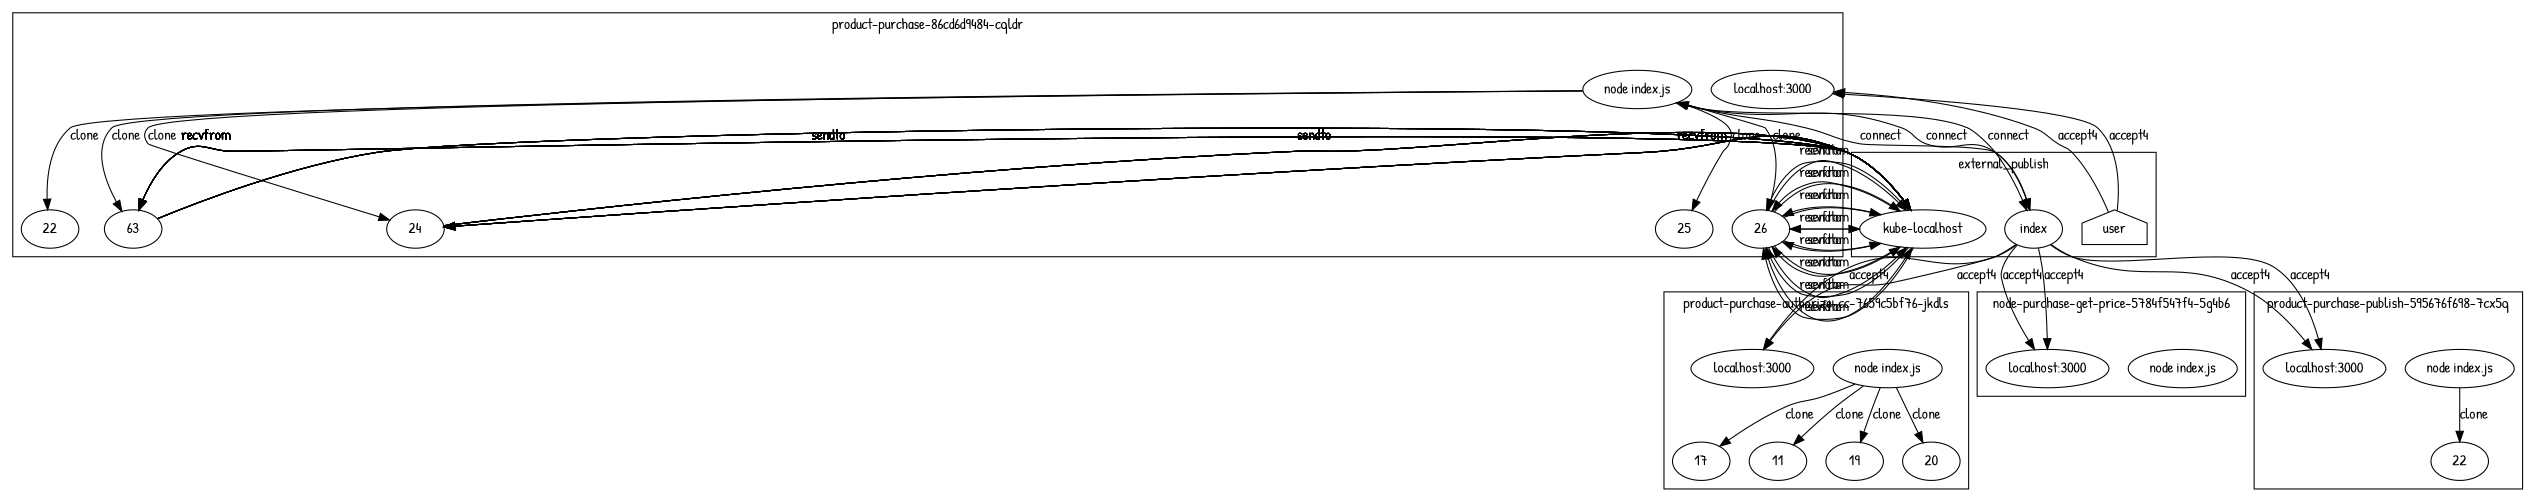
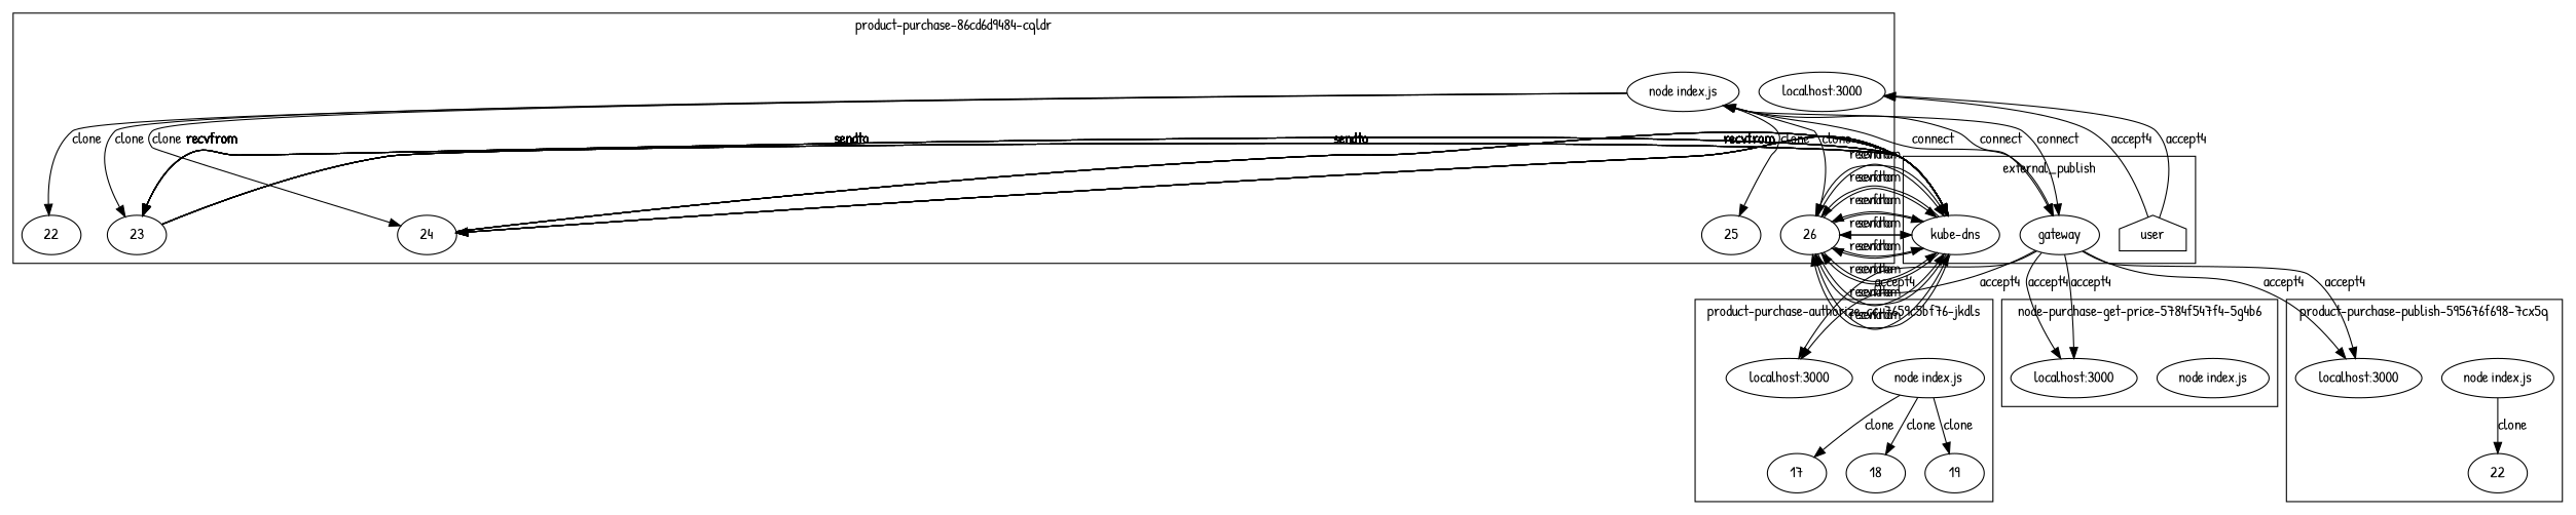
  digraph {
    fontname="Patrick Hand"
    node [fontname="Patrick Hand"]
    edge [fontname="Patrick Hand"]
    n1 [label="node index.js"]
    n2 [label=17]
-   n3 [label=11]
+   n3 [label=18]
    n4 [label=19]
-   n5 [label=20]
    n6 [label="localhost:3000"]
    n7 [label="node index.js"]
    n8 [label=22]
-   n9 [label=63]
+   n9 [label=23]
    n10 [label=24]
    n11 [label=25]
    n12 [label=26]
    n13 [label="localhost:3000"]
    n14 [label="node index.js"]
    n15 [label="localhost:3000"]
    n16 [label="node index.js"]
    n17 [label=22]
    n18 [label="localhost:3000"]
-   n19 [label=index]
-   n20 [label="kube-localhost"]
+   n19 [label=gateway]
+   n20 [label="kube-dns"]
    user [shape=house]
    subgraph cluster_1 {
      label=" product-purchase-authorize-cc-7659c5bf76-jkdls "
      n1
      n2
      n3
      n4
-     n5
      n6
    }
    subgraph cluster_2 {
      label=" product-purchase-86cd6d9484-cqldr "
      n7
      n8
      n9
      n10
      n11
      n12
      n13
    }
    subgraph cluster_3 {
      label=" node-purchase-get-price-5784f547f4-5g4b6 "
      n14
      n15
    }
    subgraph cluster_4 {
      label=" product-purchase-publish-595676f698-7cx5q "
      n16
      n17
      n18
    }
    subgraph cluster_5 {
      label=external_publish
      n19
      n20
      user
    }
    n1 -> n2 [label=clone]
    n1 -> n3 [label=clone]
    n1 -> n4 [label=clone]
-   n1 -> n5 [label=clone]
    n7 -> n8 [label=clone]
    n7 -> n9 [label=clone]
    n7 -> n10 [label=clone]
    n7 -> n11 [label=clone]
    n7 -> n12 [label=clone]
    n7 -> n19 [dir=both label=connect]
    n7 -> n19 [dir=both label=connect]
    n7 -> n19 [dir=both label=connect]
    n9 -> n20 [label=sendto]
    n9 -> n20 [label=sendto]
    n9 -> n20 [label=sendto]
    n9 -> n20 [label=sendto]
    n9 -> n20 [label=sendto]
    n9 -> n20 [label=sendto]
    n9 -> n20 [label=sendto]
    n9 -> n20 [label=sendto]
    n10 -> n20 [label=sendto]
    n10 -> n20 [label=sendto]
    n10 -> n20 [label=sendto]
    n10 -> n20 [label=sendto]
    n10 -> n20 [label=sendto]
    n10 -> n20 [label=sendto]
    n10 -> n20 [label=sendto]
    n10 -> n20 [label=sendto]
    n12 -> n20 [label=sendto]
    n12 -> n20 [label=sendto]
    n12 -> n20 [label=sendto]
    n12 -> n20 [label=sendto]
    n12 -> n20 [label=sendto]
    n12 -> n20 [label=sendto]
    n12 -> n20 [label=sendto]
    n12 -> n20 [label=sendto]
    n16 -> n17 [label=clone]
    n19 -> n6 [label=accept4]
    n19 -> n6 [label=accept4]
    n19 -> n15 [label=accept4]
    n19 -> n15 [label=accept4]
    n19 -> n18 [label=accept4]
    n19 -> n18 [label=accept4]
    n20 -> n9 [label=recvfrom]
    n20 -> n9 [label=recvfrom]
    n20 -> n9 [label=recvfrom]
    n20 -> n9 [label=recvfrom]
    n20 -> n9 [label=recvfrom]
    n20 -> n9 [label=recvfrom]
    n20 -> n9 [label=recvfrom]
    n20 -> n9 [label=recvfrom]
    n20 -> n10 [label=recvfrom]
    n20 -> n10 [label=recvfrom]
    n20 -> n10 [label=recvfrom]
    n20 -> n10 [label=recvfrom]
    n20 -> n10 [label=recvfrom]
    n20 -> n10 [label=recvfrom]
    n20 -> n10 [label=recvfrom]
    n20 -> n10 [label=recvfrom]
    n20 -> n12 [label=recvfrom]
    n20 -> n12 [label=recvfrom]
    n20 -> n12 [label=recvfrom]
    n20 -> n12 [label=recvfrom]
    n20 -> n12 [label=recvfrom]
    n20 -> n12 [label=recvfrom]
    n20 -> n12 [label=recvfrom]
    n20 -> n12 [label=recvfrom]
    user -> n13 [label=accept4]
    user -> n13 [label=accept4]
  }
